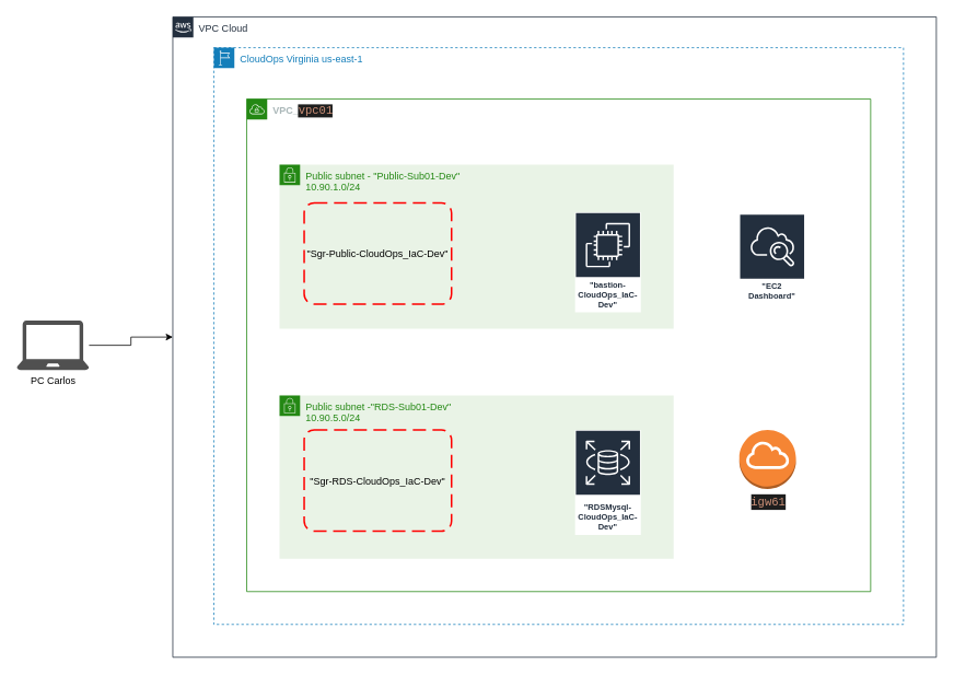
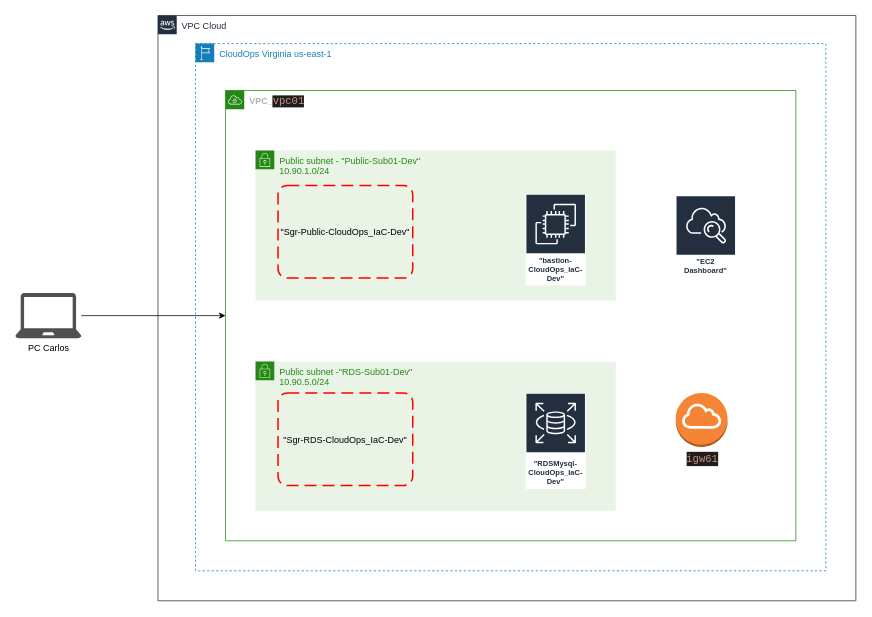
  <mxCell id="0" />
  <mxCell id="1" parent="0" />
  <mxCell id="2" value="VPC Cloud" style="points=[[0,0],[0.25,0],[0.5,0],[0.75,0],[1,0],[1,0.25],[1,0.5],[1,0.75],[1,1],[0.75,1],[0.5,1],[0.25,1],[0,1],[0,0.75],[0,0.5],[0,0.25]];outlineConnect=0;gradientColor=none;html=1;whiteSpace=wrap;fontSize=12;fontStyle=0;shape=mxgraph.aws4.group;grIcon=mxgraph.aws4.group_aws_cloud_alt;strokeColor=#232F3E;fillColor=none;verticalAlign=top;align=left;spacingLeft=30;fontColor=#232F3E;shadow=0;sketch=0;perimeter=rectanglePerimeter;" vertex="1" parent="1"><mxGeometry x="210" y="20" width="930" height="780" as="geometry" /></mxCell>
  <mxCell id="3" value="CloudOps Virginia us-east-1" style="points=[[0,0],[0.25,0],[0.5,0],[0.75,0],[1,0],[1,0.25],[1,0.5],[1,0.75],[1,1],[0.75,1],[0.5,1],[0.25,1],[0,1],[0,0.75],[0,0.5],[0,0.25]];outlineConnect=0;gradientColor=none;html=1;whiteSpace=wrap;fontSize=12;fontStyle=0;shape=mxgraph.aws4.group;grIcon=mxgraph.aws4.group_region;strokeColor=#147EBA;fillColor=none;verticalAlign=top;align=left;spacingLeft=30;fontColor=#147EBA;dashed=1;" vertex="1" parent="1"><mxGeometry x="260" y="57.5" width="840" height="702.5" as="geometry" /></mxCell>
  <mxCell id="4" value="&lt;b&gt;VPC_&lt;/b&gt;&lt;span style=&quot;color: rgb(206, 145, 120); background-color: rgb(30, 30, 30); font-family: Consolas, &amp;quot;Courier New&amp;quot;, monospace; font-size: 14px;&quot;&gt;vpc01&lt;/span&gt;" style="points=[[0,0],[0.25,0],[0.5,0],[0.75,0],[1,0],[1,0.25],[1,0.5],[1,0.75],[1,1],[0.75,1],[0.5,1],[0.25,1],[0,1],[0,0.75],[0,0.5],[0,0.25]];outlineConnect=0;gradientColor=none;html=1;whiteSpace=wrap;fontSize=12;fontStyle=0;shape=mxgraph.aws4.group;grIcon=mxgraph.aws4.group_vpc;strokeColor=#248814;fillColor=none;verticalAlign=top;align=left;spacingLeft=30;fontColor=#AAB7B8;dashed=0;" vertex="1" parent="1"><mxGeometry x="300" y="120" width="760" height="600" as="geometry" /></mxCell>
  <mxCell id="5" value="Public subnet -&quot;RDS-Sub01-Dev&quot;&lt;br&gt;10.90.5.0/24" style="points=[[0,0],[0.25,0],[0.5,0],[0.75,0],[1,0],[1,0.25],[1,0.5],[1,0.75],[1,1],[0.75,1],[0.5,1],[0.25,1],[0,1],[0,0.75],[0,0.5],[0,0.25]];outlineConnect=0;gradientColor=none;html=1;whiteSpace=wrap;fontSize=12;fontStyle=0;container=1;pointerEvents=0;collapsible=0;recursiveResize=0;shape=mxgraph.aws4.group;grIcon=mxgraph.aws4.group_security_group;grStroke=0;strokeColor=#248814;fillColor=#E9F3E6;verticalAlign=top;align=left;spacingLeft=30;fontColor=#248814;dashed=0;" vertex="1" parent="1"><mxGeometry x="340" y="481" width="480" height="199" as="geometry" /></mxCell>
  <mxCell id="6" value="&quot;RDSMysql-CloudOps_IaC-Dev&quot;" style="sketch=0;outlineConnect=0;fontColor=#232F3E;gradientColor=none;strokeColor=#ffffff;fillColor=#232F3E;dashed=0;verticalLabelPosition=middle;verticalAlign=bottom;align=center;html=1;whiteSpace=wrap;fontSize=10;fontStyle=1;spacing=3;shape=mxgraph.aws4.productIcon;prIcon=mxgraph.aws4.rds;" vertex="1" parent="5"><mxGeometry x="360" y="42" width="80" height="128" as="geometry" /></mxCell>
  <mxCell id="7" value="Public subnet -&amp;nbsp;&quot;Public-Sub01-Dev&quot;&lt;br&gt;10.90.1.0/24" style="points=[[0,0],[0.25,0],[0.5,0],[0.75,0],[1,0],[1,0.25],[1,0.5],[1,0.75],[1,1],[0.75,1],[0.5,1],[0.25,1],[0,1],[0,0.75],[0,0.5],[0,0.25]];outlineConnect=0;gradientColor=none;html=1;whiteSpace=wrap;fontSize=12;fontStyle=0;container=1;pointerEvents=0;collapsible=0;recursiveResize=0;shape=mxgraph.aws4.group;grIcon=mxgraph.aws4.group_security_group;grStroke=0;strokeColor=#248814;fillColor=#E9F3E6;verticalAlign=top;align=left;spacingLeft=30;fontColor=#248814;dashed=0;" vertex="1" parent="1"><mxGeometry x="340" y="200" width="480" height="200" as="geometry" /></mxCell>
  <mxCell id="8" value="&quot;Sgr-Public-CloudOps_IaC-Dev&quot;" style="rounded=1;arcSize=10;dashed=1;strokeColor=#ff0000;fillColor=none;gradientColor=none;dashPattern=8 4;strokeWidth=2;" vertex="1" parent="7"><mxGeometry x="30" y="46.5" width="179.5" height="123.5" as="geometry" /></mxCell>
  <mxCell id="9" value="&quot;bastion-CloudOps_IaC-Dev&quot;" style="sketch=0;outlineConnect=0;fontColor=#232F3E;gradientColor=none;strokeColor=#ffffff;fillColor=#232F3E;dashed=0;verticalLabelPosition=middle;verticalAlign=bottom;align=center;html=1;whiteSpace=wrap;fontSize=10;fontStyle=1;spacing=3;shape=mxgraph.aws4.productIcon;prIcon=mxgraph.aws4.ec2;" vertex="1" parent="7"><mxGeometry x="360" y="58" width="80" height="122" as="geometry" /></mxCell>
  <mxCell id="10" value="&lt;div style=&quot;color: rgb(212, 212, 212); background-color: rgb(30, 30, 30); font-family: Consolas, &amp;quot;Courier New&amp;quot;, monospace; font-size: 14px; line-height: 19px;&quot;&gt;&lt;span style=&quot;color: #ce9178;&quot;&gt;igw61&lt;/span&gt;&lt;/div&gt;" style="outlineConnect=0;dashed=0;verticalLabelPosition=bottom;verticalAlign=top;align=center;html=1;shape=mxgraph.aws3.internet_gateway;fillColor=#F58534;gradientColor=none;" vertex="1" parent="1"><mxGeometry x="900" y="523" width="69" height="72" as="geometry" /></mxCell>
  <mxCell id="11" value="&quot;Sgr-RDS-CloudOps_IaC-Dev&quot;" style="rounded=1;arcSize=10;dashed=1;strokeColor=#ff0000;fillColor=none;gradientColor=none;dashPattern=8 4;strokeWidth=2;" vertex="1" parent="1"><mxGeometry x="370" y="523" width="179.5" height="123.5" as="geometry" /></mxCell>
  <mxCell id="12" value="&quot;EC2 Dashboard&quot;" style="sketch=0;outlineConnect=0;fontColor=#232F3E;gradientColor=none;strokeColor=#ffffff;fillColor=#232F3E;dashed=0;verticalLabelPosition=middle;verticalAlign=bottom;align=center;html=1;whiteSpace=wrap;fontSize=10;fontStyle=1;spacing=3;shape=mxgraph.aws4.productIcon;prIcon=mxgraph.aws4.cloudwatch;" vertex="1" parent="1"><mxGeometry x="900" y="260" width="80" height="110" as="geometry" /></mxCell>
- <mxCell id="13" style="edgeStyle=orthogonalEdgeStyle;rounded=0;orthogonalLoop=1;jettySize=auto;html=1;" edge="1" parent="1" source="14" target="2"><mxGeometry relative="1" as="geometry"><mxPoint x="220" y="410" as="targetPoint" /></mxGeometry></mxCell>
+ <mxCell id="13" style="edgeStyle=orthogonalEdgeStyle;rounded=0;orthogonalLoop=1;jettySize=auto;html=1;" edge="1" parent="1" source="14" target="4"><mxGeometry relative="1" as="geometry"><mxPoint x="220" y="410" as="targetPoint" /></mxGeometry></mxCell>
  <mxCell id="14" value="PC Carlos" style="sketch=0;pointerEvents=1;shadow=0;dashed=0;html=1;strokeColor=none;fillColor=#505050;labelPosition=center;verticalLabelPosition=bottom;verticalAlign=top;outlineConnect=0;align=center;shape=mxgraph.office.devices.laptop;" vertex="1" parent="1"><mxGeometry x="20" y="390" width="88" height="60" as="geometry" /></mxCell>
